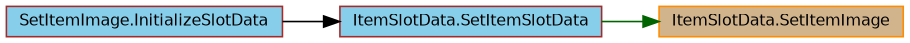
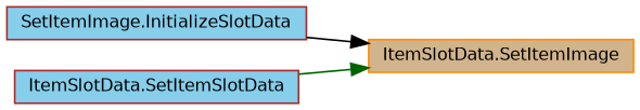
  digraph {
    rankdir=RL
    node [color=brown fillcolor=skyblue fontname=Helvetica fontsize=10 shape=box style=filled]
    edge [dir=back fontname=Helvetica fontsize=10 labelfontname=Helvetica labelfontsize=10 style=solid]
    n1 [color=darkorange fillcolor=tan fontcolor=black height=0.2 label="ItemSlotData.SetItemImage" width=0.4]
    n2 [height=0.2 label="SetItemImage.InitializeSlotData" width=0.4]
    n3 [height=0.2 label="ItemSlotData.SetItemSlotData" width=0.4]
-   n3 -> n2 [color=black]
+   n1 -> n2 [color=black]
    n1 -> n3 [color=darkgreen]
  }
